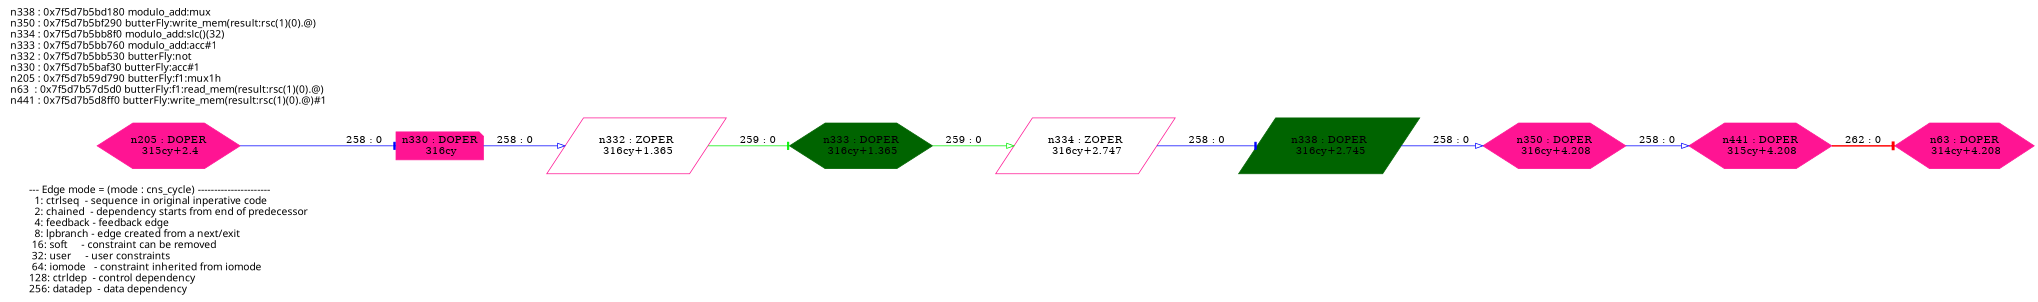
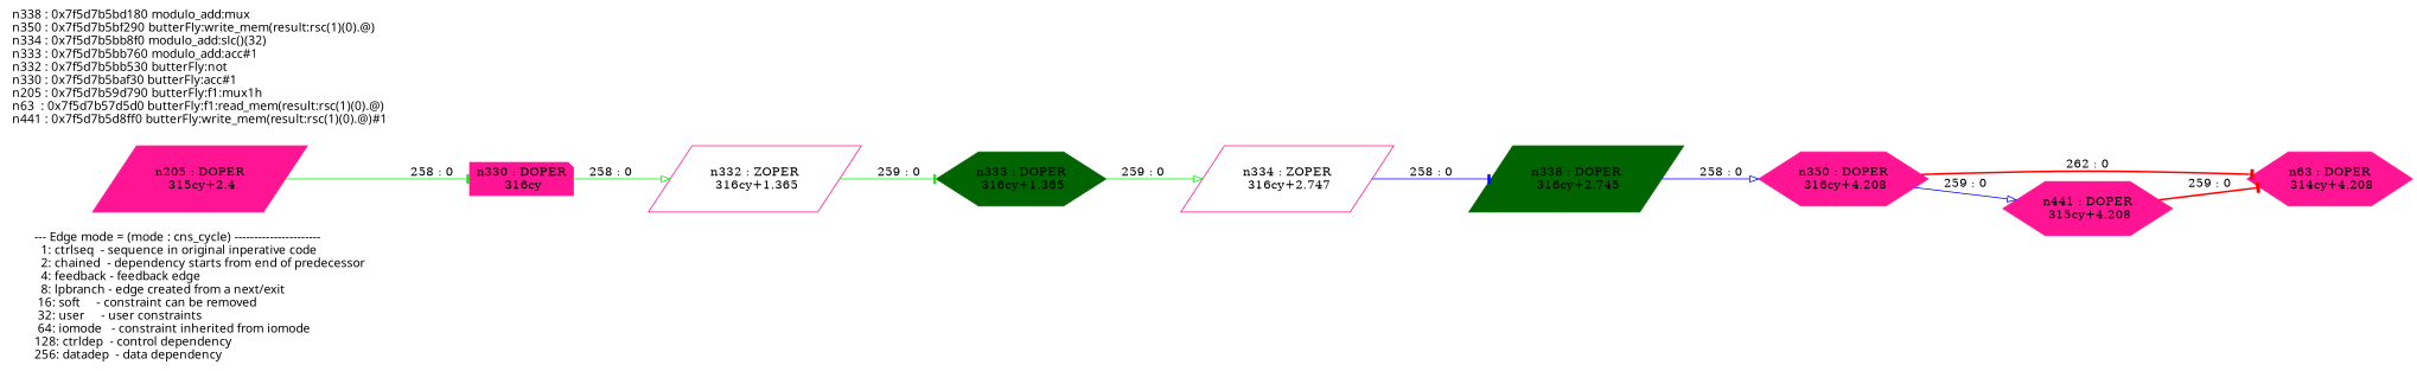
  digraph {
    rankdir=LR
    node [color=deeppink shape=parallelogram style=filled]
    edge [arrowhead=tee color=blue]
    n1 [color=darkgreen fontname=Fixed label="--- Edge mode = (mode : cns_cycle) ----------------------\l  1: ctrlseq  - sequence in original inperative code     \l  2: chained  - dependency starts from end of predecessor\l  4: feedback - feedback edge                            \l  8: lpbranch - edge created from a next/exit            \l 16: soft     - constraint can be removed                \l 32: user     - user constraints                         \l 64: iomode   - constraint inherited from iomode         \l128: ctrldep  - control dependency                       \l256: datadep  - data dependency                          \l" labeljust=left shape=none style=""]
    n2 [color=darkgreen label="n338 : DOPER\n 316cy+2.745\n"]
    n3 [label="n350 : DOPER\n 316cy+4.208\n" shape=hexagon]
    n4 [label="n63 : DOPER\n 314cy+4.208\n" shape=hexagon]
    n5 [label="n441 : DOPER\n 315cy+4.208\n" shape=hexagon]
    n6 [label="n334 : ZOPER\n 316cy+2.747\n" style=""]
    n7 [color=darkgreen label="n333 : DOPER\n 316cy+1.365\n" shape=hexagon]
    n8 [label="n332 : ZOPER\n 316cy+1.365\n" style=""]
    n9 [label="n330 : DOPER\n 316cy\n" shape=note]
-   n10 [label="n205 : DOPER\n 315cy+2.4\n" shape=hexagon]
+   n10 [label="n205 : DOPER\n 315cy+2.4\n"]
    n11 [fontname=Fixed label="n338 : 0x7f5d7b5bd180 modulo_add:mux\ln350 : 0x7f5d7b5bf290 butterFly:write_mem(result:rsc(1)(0).@)\ln334 : 0x7f5d7b5bb8f0 modulo_add:slc()(32)\ln333 : 0x7f5d7b5bb760 modulo_add:acc#1\ln332 : 0x7f5d7b5bb530 butterFly:not\ln330 : 0x7f5d7b5baf30 butterFly:acc#1\ln205 : 0x7f5d7b59d790 butterFly:f1:mux1h\ln63  : 0x7f5d7b57d5d0 butterFly:f1:read_mem(result:rsc(1)(0).@)\ln441 : 0x7f5d7b5d8ff0 butterFly:write_mem(result:rsc(1)(0).@)#1\l" labeljust=left shape=none style=""]
    n2 -> n3 [arrowhead=onormal label="258 : 0"]
-   n3 -> n5 [arrowhead=onormal label="258 : 0"]
-   n5 -> n4 [color=red label="262 : 0" style=bold]
+   n3 -> n4 [color=red label="262 : 0" style=bold]
+   n3 -> n5 [arrowhead=onormal label="259 : 0"]
+   n5 -> n4 [color=red label="259 : 0" style=bold]
    n6 -> n2 [label="258 : 0"]
    n7 -> n6 [arrowhead=onormal color=green2 label="259 : 0"]
    n8 -> n7 [color=green2 label="259 : 0"]
-   n9 -> n8 [arrowhead=onormal label="258 : 0"]
-   n10 -> n9 [label="258 : 0"]
+   n9 -> n8 [arrowhead=onormal color=green2 label="258 : 0"]
+   n10 -> n9 [color=green2 label="258 : 0"]
  }
